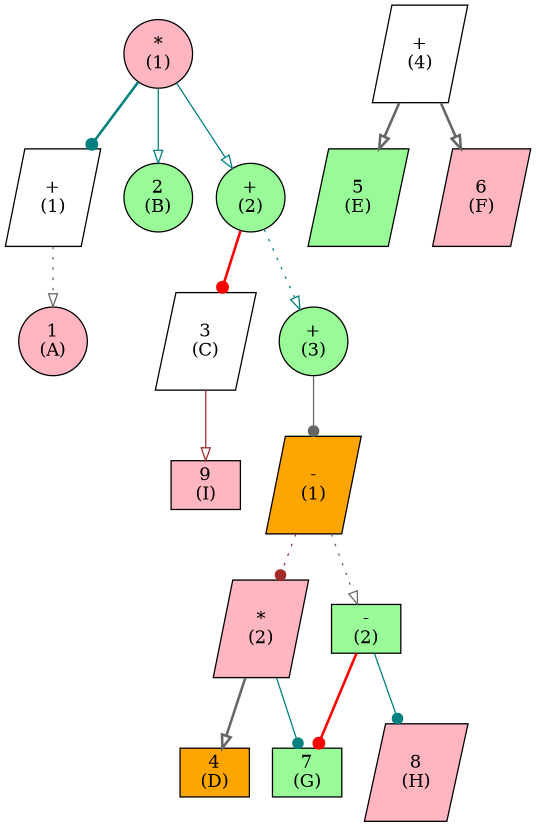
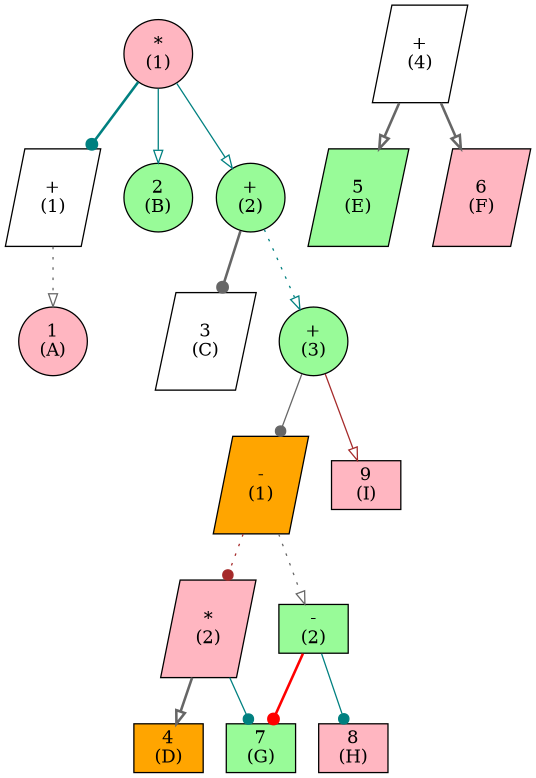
  digraph {
    node [fillcolor=lightpink shape=parallelogram style=filled]
    edge [arrowhead=onormal color=gray40 style=bold]
    "+\n(1)" [fillcolor=white]
    "1\n(A)" [shape=circle]
    "*\n(1)" [shape=circle]
    "2\n(B)" [fillcolor=palegreen shape=circle]
    "+\n(2)" [fillcolor=palegreen shape=circle]
    "3\n(C)" [fillcolor=white]
    "+\n(3)" [fillcolor=palegreen shape=circle]
    "-\n(1)" [fillcolor=orange]
    "9\n(I)" [shape=box]
    "*\n(2)"
    "-\n(2)" [fillcolor=palegreen shape=box]
    "4\n(D)" [fillcolor=orange shape=box]
    "7\n(G)" [fillcolor=palegreen shape=box]
-   "8\n(H)"
+   "8\n(H)" [shape=box]
    "+\n(4)" [fillcolor=white]
    "5\n(E)" [fillcolor=palegreen]
    "6\n(F)"
    "+\n(1)" -> "1\n(A)" [style=dotted]
    "*\n(1)" -> "+\n(1)" [arrowhead=dot color=teal]
    "*\n(1)" -> "2\n(B)" [color=teal style=solid]
    "*\n(1)" -> "+\n(2)" [color=teal style=solid]
-   "+\n(2)" -> "3\n(C)" [arrowhead=dot color=red]
+   "+\n(2)" -> "3\n(C)" [arrowhead=dot]
    "+\n(2)" -> "+\n(3)" [color=teal style=dotted]
    "+\n(3)" -> "-\n(1)" [arrowhead=dot style=solid]
-   "3\n(C)" -> "9\n(I)" [color=brown style=solid]
+   "+\n(3)" -> "9\n(I)" [color=brown style=solid]
    "-\n(1)" -> "*\n(2)" [arrowhead=dot color=brown style=dotted]
    "-\n(1)" -> "-\n(2)" [style=dotted]
    "*\n(2)" -> "4\n(D)"
    "*\n(2)" -> "7\n(G)" [arrowhead=dot color=teal style=solid]
    "-\n(2)" -> "7\n(G)" [arrowhead=dot color=red]
    "-\n(2)" -> "8\n(H)" [arrowhead=dot color=teal style=solid]
    "+\n(4)" -> "5\n(E)"
    "+\n(4)" -> "6\n(F)"
  }
